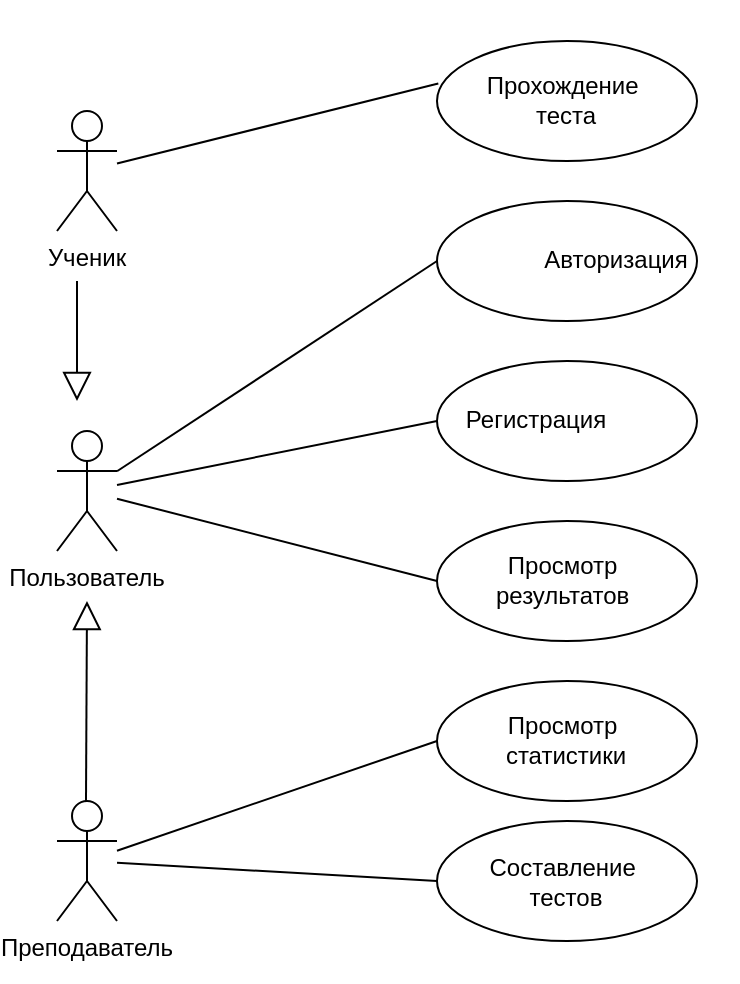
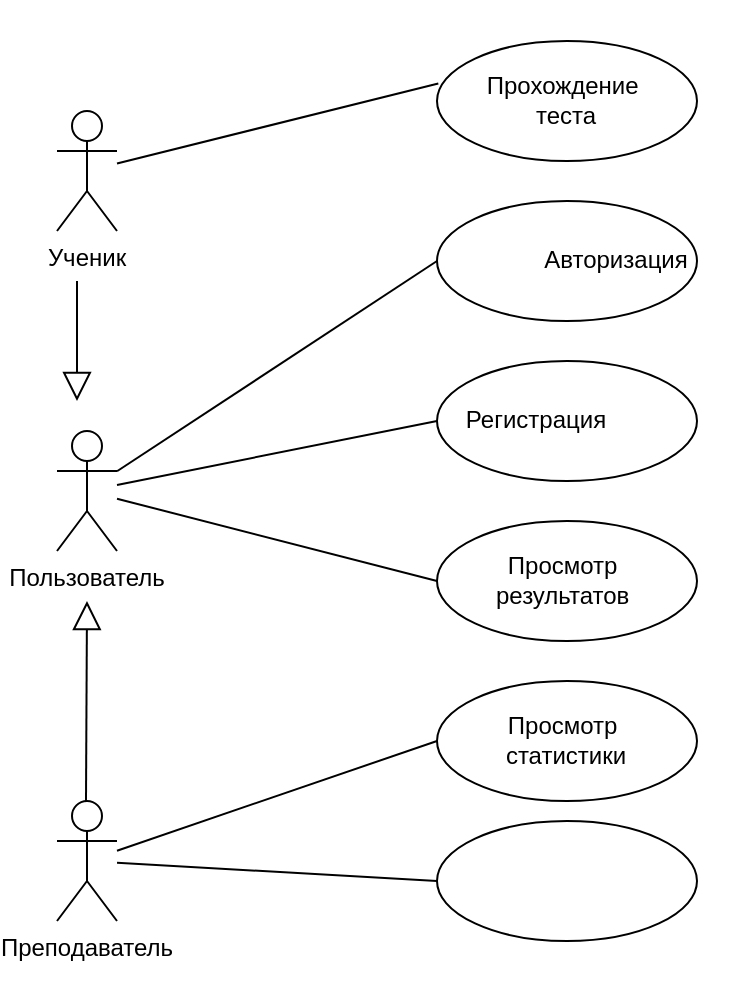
  <mxCell id="0" />
  <mxCell id="1" parent="0" />
  <mxCell id="2" value="Ученик&lt;br&gt;" style="shape=umlActor;verticalLabelPosition=bottom;verticalAlign=top;html=1;outlineConnect=0;" parent="1" vertex="1"><mxGeometry x="20" y="55" width="30" height="60" as="geometry" /></mxCell>
  <mxCell id="3" style="rounded=0;orthogonalLoop=1;jettySize=auto;html=1;entryX=0;entryY=0.5;entryDx=0;entryDy=0;endArrow=none;endFill=0;" parent="1" source="5" target="8" edge="1"><mxGeometry relative="1" as="geometry"><mxPoint x="190" y="430" as="targetPoint" /></mxGeometry></mxCell>
  <mxCell id="4" style="rounded=0;orthogonalLoop=1;jettySize=auto;html=1;entryX=0;entryY=0.5;entryDx=0;entryDy=0;endArrow=none;endFill=0;" parent="1" source="5" target="9" edge="1"><mxGeometry relative="1" as="geometry" /></mxCell>
  <mxCell id="5" value="Преподаватель&lt;br&gt;" style="shape=umlActor;verticalLabelPosition=bottom;verticalAlign=top;html=1;outlineConnect=0;" parent="1" vertex="1"><mxGeometry x="20" y="400" width="30" height="60" as="geometry" /></mxCell>
  <mxCell id="6" value="" style="ellipse;whiteSpace=wrap;html=1;" parent="1" vertex="1"><mxGeometry x="210" y="20" width="130" height="60" as="geometry" /></mxCell>
  <mxCell id="7" value="" style="ellipse;whiteSpace=wrap;html=1;" parent="1" vertex="1"><mxGeometry x="210" y="260" width="130" height="60" as="geometry" /></mxCell>
  <mxCell id="8" value="" style="ellipse;whiteSpace=wrap;html=1;" parent="1" vertex="1"><mxGeometry x="210" y="340" width="130" height="60" as="geometry" /></mxCell>
  <mxCell id="9" value="" style="ellipse;whiteSpace=wrap;html=1;" parent="1" vertex="1"><mxGeometry x="210" y="410" width="130" height="60" as="geometry" /></mxCell>
  <mxCell id="10" value="Прохождение&amp;nbsp;&lt;br&gt;теста" style="text;html=1;strokeColor=none;fillColor=none;align=center;verticalAlign=middle;whiteSpace=wrap;rounded=0;" parent="1" vertex="1"><mxGeometry x="245" y="35" width="60" height="30" as="geometry" /></mxCell>
  <mxCell id="11" value="Просмотр&amp;nbsp;&lt;br&gt;результатов&amp;nbsp;" style="text;html=1;strokeColor=none;fillColor=none;align=center;verticalAlign=middle;whiteSpace=wrap;rounded=0;" parent="1" vertex="1"><mxGeometry x="245" y="275" width="60" height="30" as="geometry" /></mxCell>
  <mxCell id="12" value="Просмотр&amp;nbsp;&lt;br&gt;статистики" style="text;html=1;strokeColor=none;fillColor=none;align=center;verticalAlign=middle;whiteSpace=wrap;rounded=0;" parent="1" vertex="1"><mxGeometry x="245" y="355" width="60" height="30" as="geometry" /></mxCell>
- <mxCell id="13" value="Составление&amp;nbsp;&lt;br&gt;тестов" style="text;html=1;strokeColor=none;fillColor=none;align=center;verticalAlign=middle;whiteSpace=wrap;rounded=0;" parent="1" vertex="1"><mxGeometry x="245" y="426" width="60" height="30" as="geometry" /></mxCell>
  <mxCell id="14" style="rounded=0;orthogonalLoop=1;jettySize=auto;html=1;entryX=0.005;entryY=0.354;entryDx=0;entryDy=0;entryPerimeter=0;jumpStyle=line;startArrow=none;startFill=0;endArrow=none;endFill=0;" parent="1" source="2" target="6" edge="1"><mxGeometry relative="1" as="geometry" /></mxCell>
  <mxCell id="15" value="" style="ellipse;whiteSpace=wrap;html=1;" parent="1" vertex="1"><mxGeometry x="210" y="180" width="130" height="60" as="geometry" /></mxCell>
  <mxCell id="16" value="" style="ellipse;whiteSpace=wrap;html=1;" parent="1" vertex="1"><mxGeometry x="210" y="100" width="130" height="60" as="geometry" /></mxCell>
  <mxCell id="17" value="Регистрация" style="text;html=1;strokeColor=none;fillColor=none;align=center;verticalAlign=middle;whiteSpace=wrap;rounded=0;" parent="1" vertex="1"><mxGeometry x="230" y="195" width="60" height="30" as="geometry" /></mxCell>
  <mxCell id="18" value="Авторизация" style="text;html=1;strokeColor=none;fillColor=none;align=center;verticalAlign=middle;whiteSpace=wrap;rounded=0;" parent="1" vertex="1"><mxGeometry x="270" y="115" width="60" height="30" as="geometry" /></mxCell>
  <mxCell id="19" style="rounded=0;orthogonalLoop=1;jettySize=auto;html=1;entryX=0;entryY=0.5;entryDx=0;entryDy=0;endArrow=none;endFill=0;" parent="1" source="22" target="15" edge="1"><mxGeometry relative="1" as="geometry"><mxPoint x="200" y="190" as="targetPoint" /></mxGeometry></mxCell>
  <mxCell id="20" style="rounded=0;orthogonalLoop=1;jettySize=auto;html=1;endArrow=none;endFill=0;" parent="1" source="22" edge="1"><mxGeometry relative="1" as="geometry"><mxPoint x="210" y="290" as="targetPoint" /></mxGeometry></mxCell>
  <mxCell id="21" style="rounded=0;orthogonalLoop=1;jettySize=auto;html=1;entryX=0;entryY=0.5;entryDx=0;entryDy=0;endArrow=none;endFill=0;" parent="1" source="22" target="16" edge="1"><mxGeometry relative="1" as="geometry" /></mxCell>
  <mxCell id="22" value="Пользователь&lt;br&gt;" style="shape=umlActor;verticalLabelPosition=bottom;verticalAlign=top;html=1;outlineConnect=0;" parent="1" vertex="1"><mxGeometry x="20" y="215" width="30" height="60" as="geometry" /></mxCell>
  <mxCell id="23" value="" style="endArrow=block;endFill=0;endSize=12;html=1;rounded=0;" edge="1" parent="1"><mxGeometry width="160" relative="1" as="geometry"><mxPoint x="30" y="140" as="sourcePoint" /><mxPoint x="30" y="200" as="targetPoint" /></mxGeometry></mxCell>
  <mxCell id="24" value="" style="endArrow=block;endFill=0;endSize=12;html=1;rounded=0;" edge="1" parent="1"><mxGeometry width="160" relative="1" as="geometry"><mxPoint x="34.5" y="400" as="sourcePoint" /><mxPoint x="35" y="300" as="targetPoint" /></mxGeometry></mxCell>
